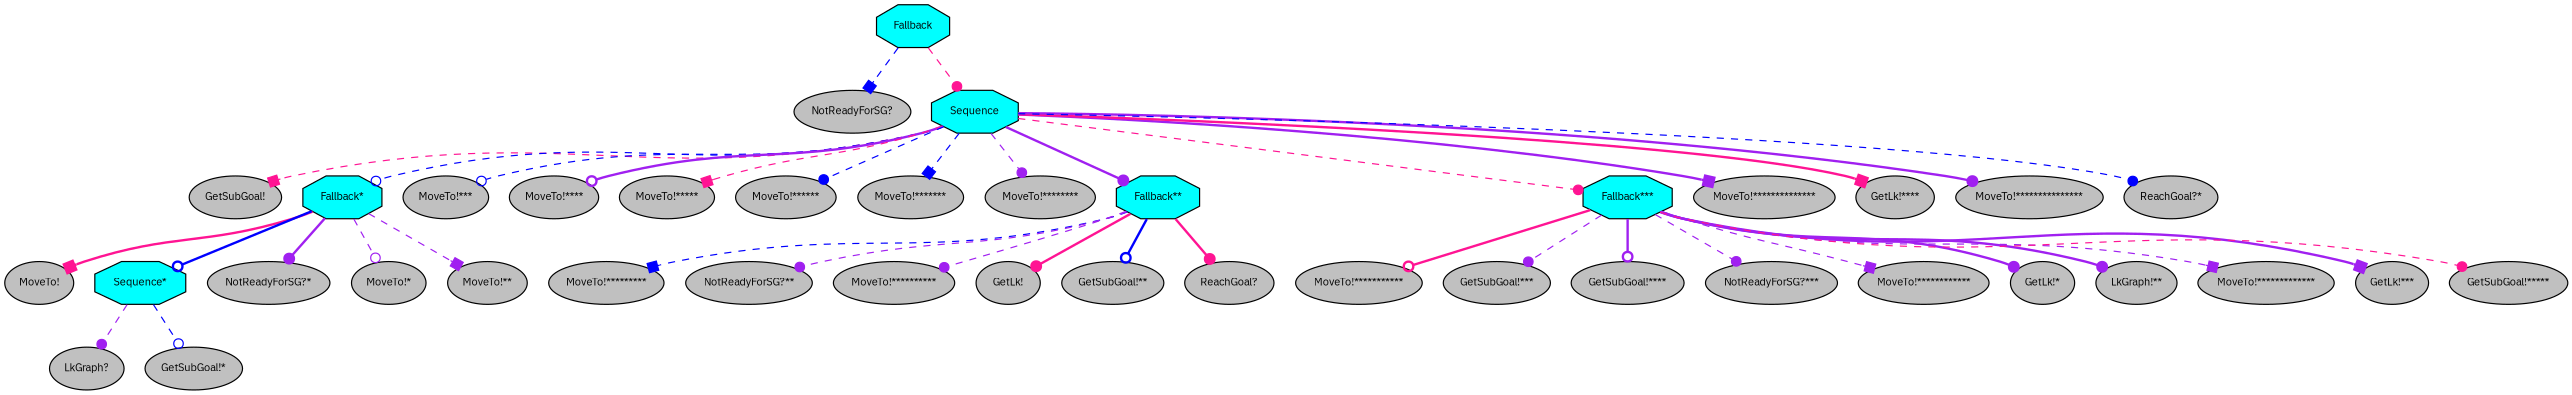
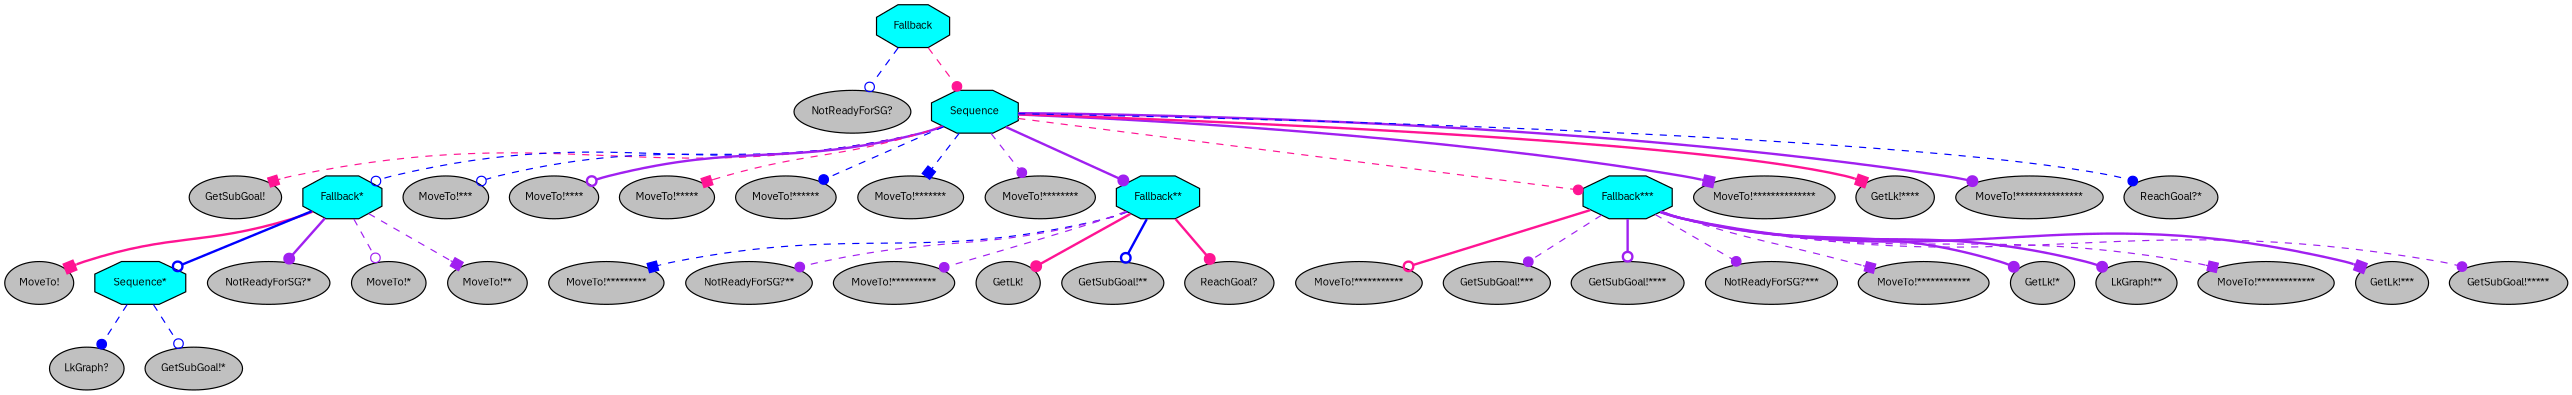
  digraph {
    fontname="IBM Plex Sans"
    ordering=out
    node [fillcolor=gray fontcolor=black fontname="IBM Plex Sans" fontsize=9 shape=ellipse style=filled]
    edge [arrowhead=dot color=purple fontname="IBM Plex Sans" style=dashed]
    n1 [fillcolor=cyan label=Fallback shape=octagon]
    n2 [label="NotReadyForSG?"]
    n3 [fillcolor=cyan label=Sequence shape=octagon]
    n4 [label="GetSubGoal!"]
    n5 [fillcolor=cyan label="Fallback*" shape=octagon]
    n6 [label="MoveTo!***"]
    n7 [label="MoveTo!****"]
    n8 [label="MoveTo!*****"]
    n9 [label="MoveTo!******"]
    n10 [label="MoveTo!*******"]
    n11 [label="MoveTo!********"]
    n12 [fillcolor=cyan label="Fallback**" shape=octagon]
    n13 [fillcolor=cyan label="Fallback***" shape=octagon]
    n14 [label="MoveTo!**************"]
    n15 [label="GetLk!****"]
    n16 [label="MoveTo!***************"]
    n17 [label="ReachGoal?*"]
    n18 [label="MoveTo!"]
    n19 [fillcolor=cyan label="Sequence*" shape=octagon]
    n20 [label="NotReadyForSG?*"]
    n21 [label="MoveTo!*"]
    n22 [label="MoveTo!**"]
    n23 [label="MoveTo!*********"]
    n24 [label="NotReadyForSG?**"]
    n25 [label="MoveTo!**********"]
    n26 [label="GetLk!"]
    n27 [label="GetSubGoal!**"]
    n28 [label="ReachGoal?"]
    n29 [label="MoveTo!***********"]
    n30 [label="GetSubGoal!***"]
    n31 [label="GetSubGoal!****"]
    n32 [label="NotReadyForSG?***"]
    n33 [label="MoveTo!************"]
    n34 [label="GetLk!*"]
    n35 [label="LkGraph!**"]
    n36 [label="MoveTo!*************"]
    n37 [label="GetLk!***"]
    n38 [label="GetSubGoal!*****"]
    n39 [label="LkGraph?"]
    n40 [label="GetSubGoal!*"]
-   n1 -> n2 [arrowhead=box color=blue]
+   n1 -> n2 [arrowhead=odot color=blue]
    n1 -> n3 [color=deeppink]
    n3 -> n4 [arrowhead=box color=deeppink]
    n3 -> n5 [arrowhead=odot color=blue]
    n3 -> n6 [arrowhead=odot color=blue]
    n3 -> n7 [arrowhead=odot style=bold]
    n3 -> n8 [arrowhead=box color=deeppink]
    n3 -> n9 [color=blue]
    n3 -> n10 [arrowhead=box color=blue]
    n3 -> n11
    n3 -> n12 [style=bold]
    n3 -> n13 [color=deeppink]
    n3 -> n14 [arrowhead=box style=bold]
    n3 -> n15 [arrowhead=box color=deeppink style=bold]
    n3 -> n16 [style=bold]
    n3 -> n17 [color=blue]
    n5 -> n18 [arrowhead=box color=deeppink style=bold]
    n5 -> n19 [arrowhead=odot color=blue style=bold]
    n5 -> n20 [style=bold]
    n5 -> n21 [arrowhead=odot]
    n5 -> n22 [arrowhead=box]
    n12 -> n23 [arrowhead=box color=blue]
    n12 -> n24
    n12 -> n25
    n12 -> n26 [color=deeppink style=bold]
    n12 -> n27 [arrowhead=odot color=blue style=bold]
    n12 -> n28 [color=deeppink style=bold]
    n13 -> n29 [arrowhead=odot color=deeppink style=bold]
    n13 -> n30
    n13 -> n31 [arrowhead=odot style=bold]
    n13 -> n32
    n13 -> n33 [arrowhead=box]
    n13 -> n34 [style=bold]
    n13 -> n35 [style=bold]
    n13 -> n36 [arrowhead=box]
    n13 -> n37 [arrowhead=box style=bold]
-   n13 -> n38 [color=deeppink]
-   n19 -> n39
+   n13 -> n38
+   n19 -> n39 [color=blue]
    n19 -> n40 [arrowhead=odot color=blue]
  }
